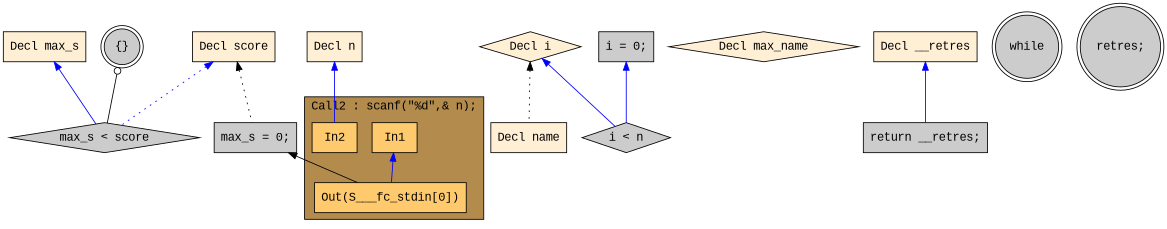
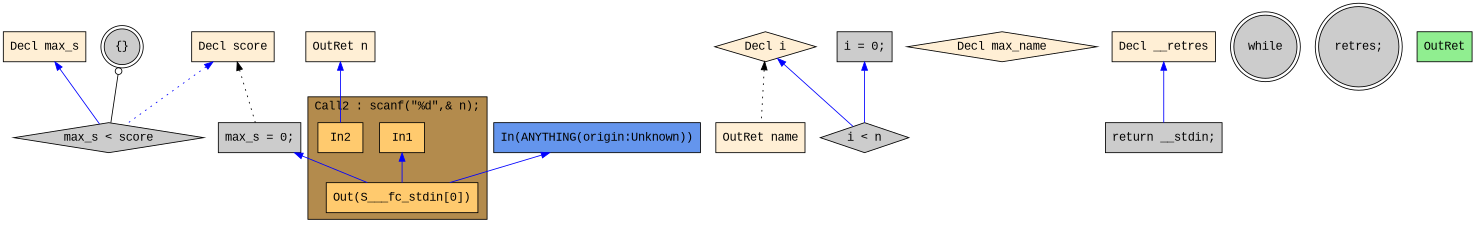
  digraph {
    fontname="Liberation Mono"
    rankdir=TB
    node [fillcolor="#CCCCCC" fontname="Liberation Mono" shape=box style=filled]
    edge [color="#0000FF" dir=back fontname="Liberation Mono"]
    n1 [fillcolor="#FFCA6E" label=In1]
    n2 [fillcolor="#FFCA6E" label=In2]
    n3 [fillcolor="#FFCA6E" label="Out(S___fc_stdin[0])"]
    n4 [fillcolor="#FFEFD5" label="Decl score"]
    n5 [label="max_s < score" shape=diamond]
    n6 [label="max_s = 0;"]
    n7 [fillcolor="#FFEFD5" label="Decl max_s"]
-   n8 [fillcolor="#FFEFD5" label="Decl name"]
+   n8 [fillcolor="#FFEFD5" label="OutRet name"]
    n9 [fillcolor="#FFEFD5" label="Decl max_name" shape=diamond]
    n10 [fillcolor="#FFEFD5" label="Decl i" shape=diamond]
    n11 [label="i < n" shape=diamond]
    n12 [label="i = 0;"]
-   n13 [fillcolor="#FFEFD5" label="Decl n"]
+   n13 [fillcolor="#FFEFD5" label="OutRet n"]
    n14 [fillcolor="#FFEFD5" label="Decl __retres"]
-   n15 [label="return __retres;"]
+   n15 [label="return __stdin;"]
    n16 [label=while shape=doublecircle]
    n17 [label="{}" shape=doublecircle]
    n18 [label="retres;" shape=doublecircle]
+   n19 [fillcolor="#90EE90" label=OutRet]
+   n20 [fillcolor="#6495ED" label="In(ANYTHING(origin:Unknown))"]
    subgraph cluster_1 {
      fillcolor="#B38B4D"
      label="Call2 : scanf(\"%d\",& n);"
      style=filled
      n1
      n2
      n3
    }
    n1 -> n3
    n4 -> n5 [style=dotted]
    n4 -> n6 [color="#000000" style=dotted]
-   n6 -> n3 [color="#000000"]
+   n6 -> n3
    n7 -> n5
    n10 -> n8 [color="#000000" style=dotted]
    n10 -> n11
    n12 -> n11
    n13 -> n2
    n14 -> n15
    n17 -> n5 [arrowtail=odot color="#000000"]
+   n20 -> n3
  }
